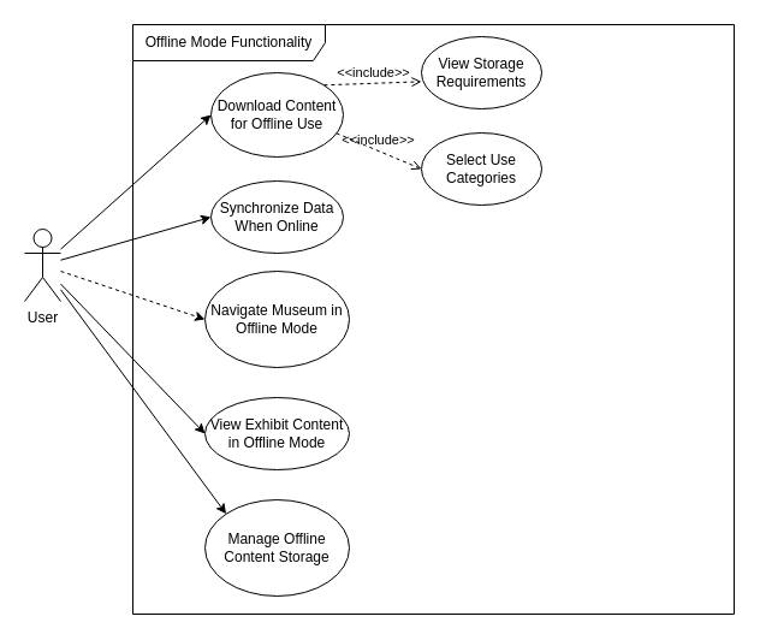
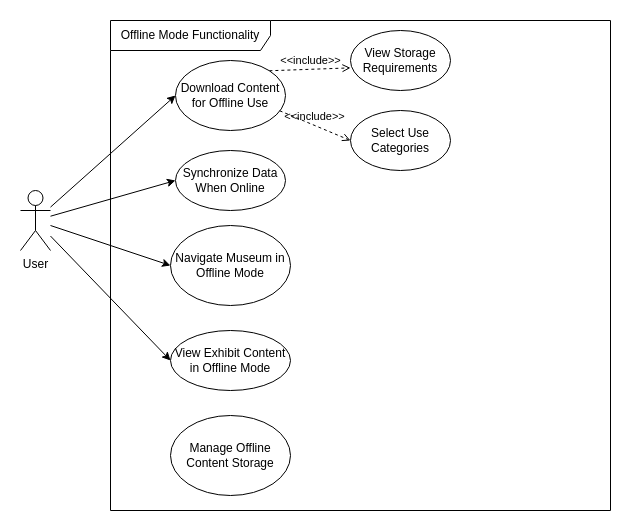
  <mxCell id="0" />
  <mxCell id="1" parent="0" />
  <mxCell id="2" value="Offline Mode Functionality" style="shape=umlFrame;whiteSpace=wrap;html=1;pointerEvents=0;recursiveResize=0;container=1;collapsible=0;width=160;" parent="1" vertex="1"><mxGeometry x="110" y="20" width="500" height="490" as="geometry" /></mxCell>
  <mxCell id="3" value="Download Content for Offline Use" style="ellipse;whiteSpace=wrap;html=1;" parent="2" vertex="1"><mxGeometry x="65" y="40" width="110" height="70" as="geometry" /></mxCell>
  <mxCell id="4" value="View Storage Requirements" style="ellipse;whiteSpace=wrap;html=1;" parent="2" vertex="1"><mxGeometry x="240" y="10" width="100" height="60" as="geometry" /></mxCell>
  <mxCell id="5" value="Select Use Categories" style="ellipse;whiteSpace=wrap;html=1;" parent="2" vertex="1"><mxGeometry x="240" y="90" width="100" height="60" as="geometry" /></mxCell>
  <mxCell id="6" value="Navigate Museum in Offline Mode" style="ellipse;whiteSpace=wrap;html=1;" parent="2" vertex="1"><mxGeometry x="60" y="205" width="120" height="80" as="geometry" /></mxCell>
  <mxCell id="7" value="View Exhibit Content in Offline Mode" style="ellipse;whiteSpace=wrap;html=1;" parent="2" vertex="1"><mxGeometry x="60" y="310" width="120" height="60" as="geometry" /></mxCell>
  <mxCell id="8" value="&lt;div&gt;&lt;span style=&quot;background-color: transparent; color: light-dark(rgb(0, 0, 0), rgb(255, 255, 255));&quot;&gt;Synchronize Data When Online&lt;/span&gt;&lt;/div&gt;" style="ellipse;whiteSpace=wrap;html=1;" parent="2" vertex="1"><mxGeometry x="65" y="130" width="110" height="60" as="geometry" /></mxCell>
  <mxCell id="9" value="Manage Offline Content Storage" style="ellipse;whiteSpace=wrap;html=1;" parent="2" vertex="1"><mxGeometry x="60" y="395" width="120" height="80" as="geometry" /></mxCell>
  <mxCell id="10" value="&amp;lt;&amp;lt;include&amp;gt;&amp;gt;" style="html=1;verticalAlign=bottom;labelBackgroundColor=none;endArrow=open;endFill=0;dashed=1;rounded=0;entryX=0;entryY=0.623;entryDx=0;entryDy=0;entryPerimeter=0;exitX=1;exitY=0;exitDx=0;exitDy=0;" parent="2" source="3" target="4" edge="1"><mxGeometry width="160" relative="1" as="geometry"><mxPoint x="190" y="40" as="sourcePoint" /><mxPoint x="350" y="40" as="targetPoint" /></mxGeometry></mxCell>
  <mxCell id="11" value="&amp;lt;&amp;lt;include&amp;gt;&amp;gt;" style="html=1;verticalAlign=bottom;labelBackgroundColor=none;endArrow=open;endFill=0;dashed=1;rounded=0;entryX=0;entryY=0.5;entryDx=0;entryDy=0;exitX=0.947;exitY=0.718;exitDx=0;exitDy=0;exitPerimeter=0;" parent="2" source="3" target="5" edge="1"><mxGeometry width="160" relative="1" as="geometry"><mxPoint x="196" y="100" as="sourcePoint" /><mxPoint x="298" y="105" as="targetPoint" /></mxGeometry></mxCell>
  <mxCell id="12" value="User" style="shape=umlActor;verticalLabelPosition=bottom;verticalAlign=top;html=1;" parent="1" vertex="1"><mxGeometry x="20" y="190" width="30" height="60" as="geometry" /></mxCell>
  <mxCell id="13" value="" style="endArrow=classic;html=1;rounded=0;entryX=0;entryY=0.5;entryDx=0;entryDy=0;" edge="1" parent="1" source="12" target="3"><mxGeometry width="50" height="50" relative="1" as="geometry"><mxPoint x="60" y="190" as="sourcePoint" /><mxPoint x="110" y="140" as="targetPoint" /></mxGeometry></mxCell>
- <mxCell id="14" value="" style="endArrow=classic;html=1;rounded=0;entryX=0;entryY=0.5;entryDx=0;entryDy=0;dashed=1;" edge="1" parent="1" source="12" target="6"><mxGeometry width="50" height="50" relative="1" as="geometry"><mxPoint x="60" y="216" as="sourcePoint" /><mxPoint x="160" y="125" as="targetPoint" /></mxGeometry></mxCell>
+ <mxCell id="14" value="" style="endArrow=classic;html=1;rounded=0;entryX=0;entryY=0.5;entryDx=0;entryDy=0;" edge="1" parent="1" source="12" target="6"><mxGeometry width="50" height="50" relative="1" as="geometry"><mxPoint x="60" y="216" as="sourcePoint" /><mxPoint x="160" y="125" as="targetPoint" /></mxGeometry></mxCell>
  <mxCell id="15" value="" style="endArrow=classic;html=1;rounded=0;entryX=0;entryY=0.5;entryDx=0;entryDy=0;" edge="1" parent="1" source="12" target="7"><mxGeometry width="50" height="50" relative="1" as="geometry"><mxPoint x="70" y="226" as="sourcePoint" /><mxPoint x="170" y="135" as="targetPoint" /></mxGeometry></mxCell>
- <mxCell id="16" value="" style="endArrow=classic;html=1;rounded=0;entryX=0;entryY=0;entryDx=0;entryDy=0;" edge="1" parent="1" source="12" target="9"><mxGeometry width="50" height="50" relative="1" as="geometry"><mxPoint x="80" y="236" as="sourcePoint" /><mxPoint x="180" y="145" as="targetPoint" /></mxGeometry></mxCell>
  <mxCell id="17" value="" style="endArrow=classic;html=1;rounded=0;entryX=0;entryY=0.5;entryDx=0;entryDy=0;" edge="1" parent="1" source="12" target="8"><mxGeometry width="50" height="50" relative="1" as="geometry"><mxPoint x="90" y="246" as="sourcePoint" /><mxPoint x="190" y="155" as="targetPoint" /></mxGeometry></mxCell>
